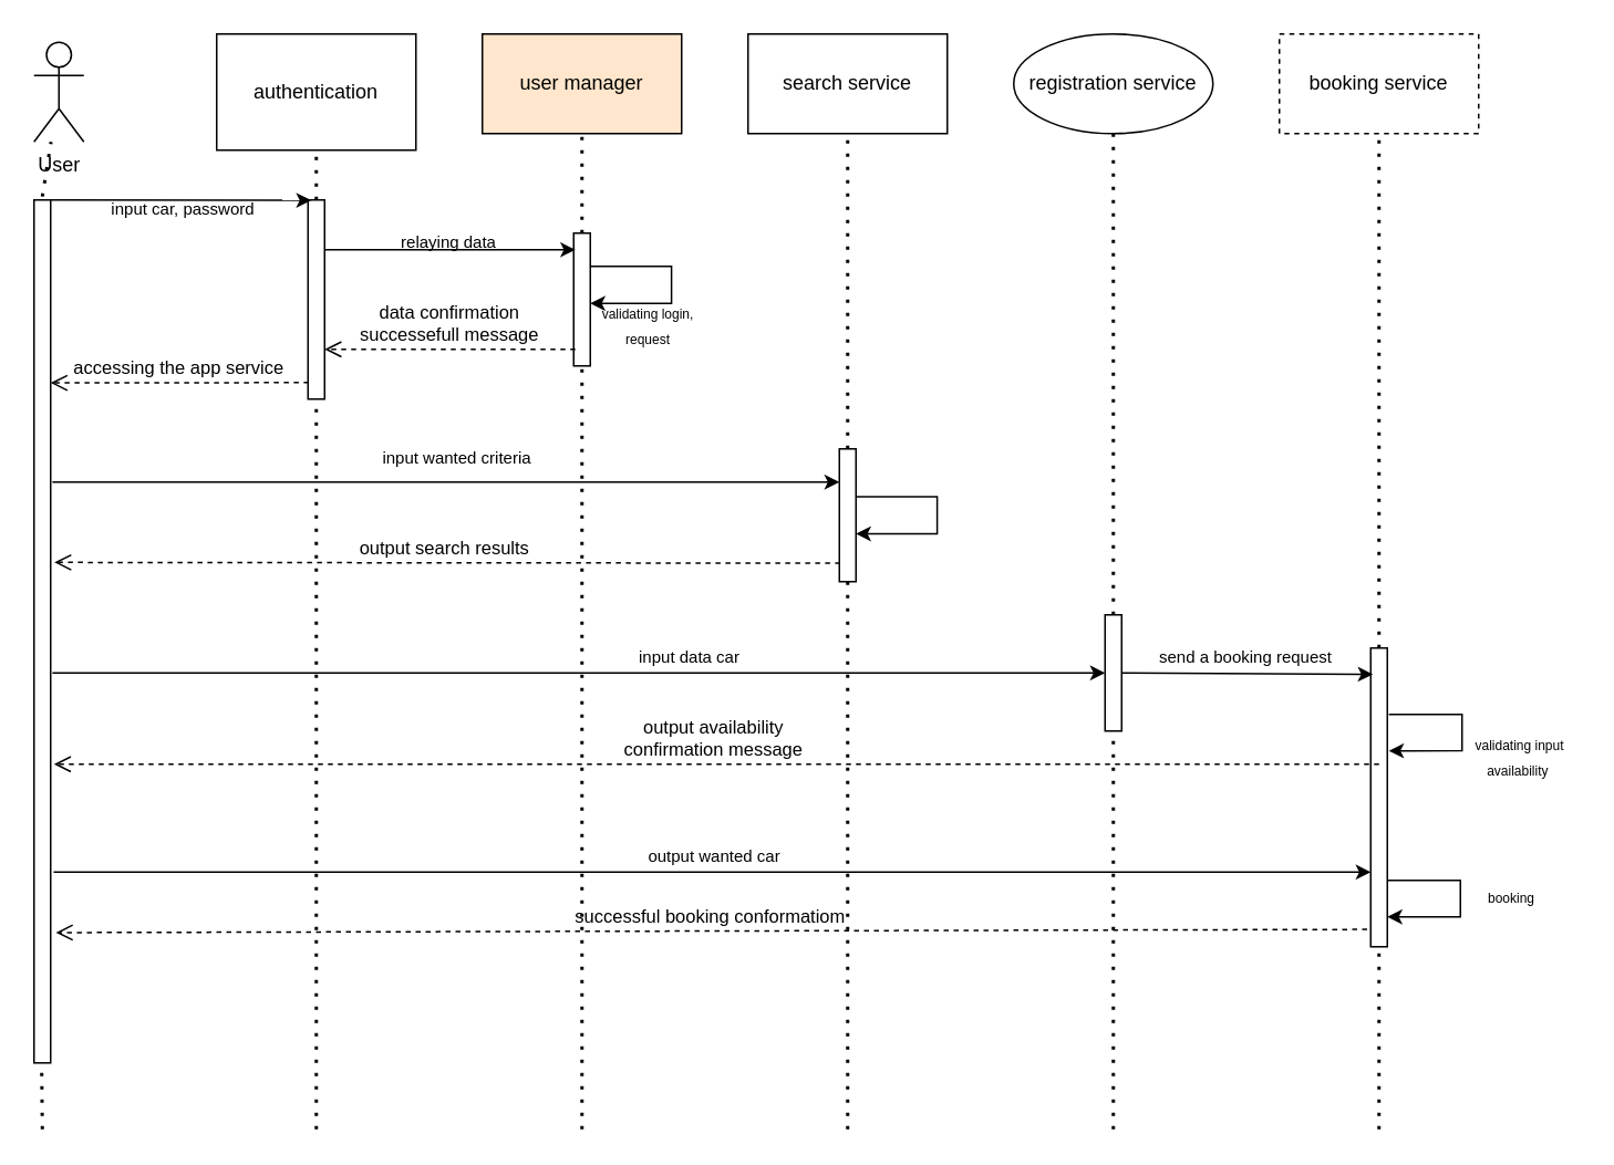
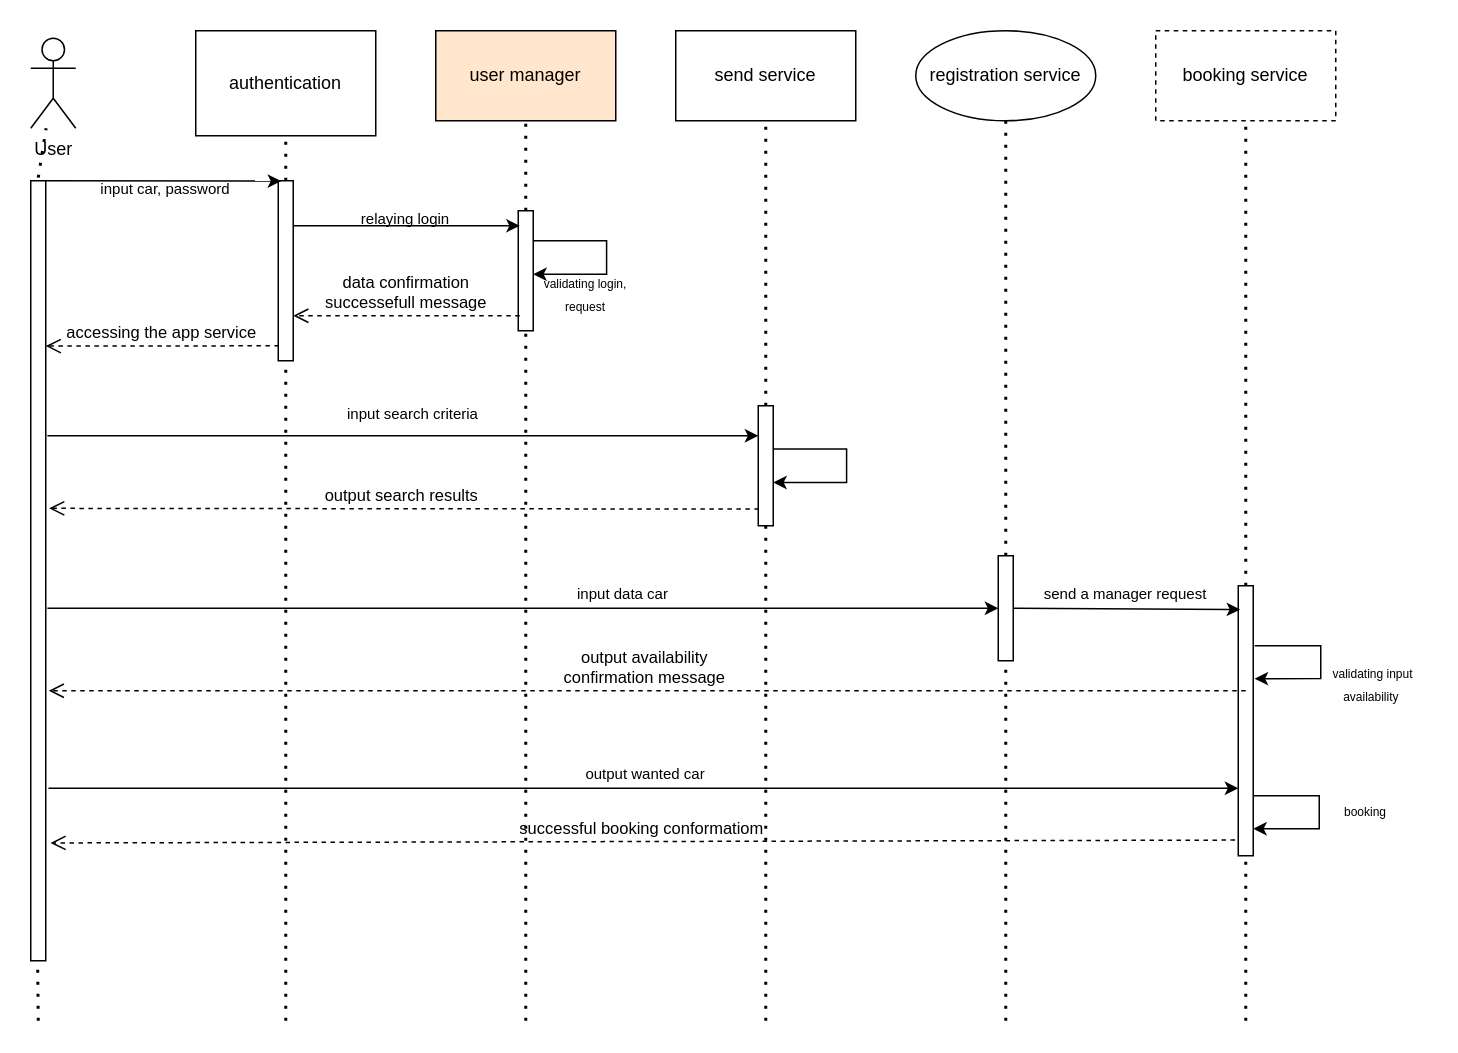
  <mxCell id="0" />
  <mxCell id="1" parent="0" />
  <mxCell id="2" value="User" style="shape=umlActor;verticalLabelPosition=bottom;verticalAlign=top;html=1;outlineConnect=0;" parent="1" vertex="1"><mxGeometry x="20" y="25" width="30" height="60" as="geometry" /></mxCell>
  <mxCell id="3" value="authentication" style="rounded=0;whiteSpace=wrap;html=1;" parent="1" vertex="1"><mxGeometry x="130" y="20" width="120" height="70" as="geometry" /></mxCell>
  <mxCell id="4" value="user manager" style="rounded=0;whiteSpace=wrap;html=1;fillColor=#ffe6cc;" parent="1" vertex="1"><mxGeometry x="290" y="20" width="120" height="60" as="geometry" /></mxCell>
- <mxCell id="5" value="search service" style="rounded=0;whiteSpace=wrap;html=1;" parent="1" vertex="1"><mxGeometry x="450" y="20" width="120" height="60" as="geometry" /></mxCell>
+ <mxCell id="5" value="send service" style="rounded=0;whiteSpace=wrap;html=1;" parent="1" vertex="1"><mxGeometry x="450" y="20" width="120" height="60" as="geometry" /></mxCell>
  <mxCell id="6" value="registration service" style="ellipse;whiteSpace=wrap;html=1;" parent="1" vertex="1"><mxGeometry x="610" y="20" width="120" height="60" as="geometry" /></mxCell>
  <mxCell id="7" value="booking service" style="rounded=0;whiteSpace=wrap;html=1;dashed=1;" parent="1" vertex="1"><mxGeometry x="770" y="20" width="120" height="60" as="geometry" /></mxCell>
  <mxCell id="8" value="" style="rounded=0;whiteSpace=wrap;html=1;" parent="1" vertex="1"><mxGeometry x="20" y="120" width="10" height="520" as="geometry" /></mxCell>
  <mxCell id="9" value="" style="rounded=0;whiteSpace=wrap;html=1;" parent="1" vertex="1"><mxGeometry x="185" y="120" width="10" height="120" as="geometry" /></mxCell>
  <mxCell id="10" value="&lt;font style=&quot;font-size: 10px;&quot;&gt;input car, password&lt;/font&gt;" style="text;html=1;align=center;verticalAlign=middle;whiteSpace=wrap;rounded=0;" parent="1" vertex="1"><mxGeometry x="40" y="120" width="140" height="10" as="geometry" /></mxCell>
  <mxCell id="11" value="" style="rounded=0;whiteSpace=wrap;html=1;" parent="1" vertex="1"><mxGeometry x="345" y="140" width="10" height="80" as="geometry" /></mxCell>
  <mxCell id="12" value="" style="endArrow=classic;html=1;rounded=0;exitX=0.903;exitY=0.028;exitDx=0;exitDy=0;exitPerimeter=0;entryX=0.1;entryY=0.04;entryDx=0;entryDy=0;entryPerimeter=0;" parent="1" edge="1"><mxGeometry width="50" height="50" relative="1" as="geometry"><mxPoint x="30" y="120" as="sourcePoint" /><mxPoint x="186.97" y="120.24" as="targetPoint" /></mxGeometry></mxCell>
  <mxCell id="13" value="" style="endArrow=classic;html=1;rounded=0;entryX=0.1;entryY=0.125;entryDx=0;entryDy=0;entryPerimeter=0;exitX=1;exitY=0.25;exitDx=0;exitDy=0;" parent="1" source="9" target="11" edge="1"><mxGeometry width="50" height="50" relative="1" as="geometry"><mxPoint x="200" y="160" as="sourcePoint" /><mxPoint x="348" y="151" as="targetPoint" /></mxGeometry></mxCell>
- <mxCell id="14" value="&lt;span style=&quot;font-size: 10px;&quot;&gt;relaying data&lt;/span&gt;" style="text;html=1;align=center;verticalAlign=middle;whiteSpace=wrap;rounded=0;" parent="1" vertex="1"><mxGeometry x="200" y="140" width="140" height="10" as="geometry" /></mxCell>
+ <mxCell id="14" value="&lt;span style=&quot;font-size: 10px;&quot;&gt;relaying login&lt;/span&gt;" style="text;html=1;align=center;verticalAlign=middle;whiteSpace=wrap;rounded=0;" parent="1" vertex="1"><mxGeometry x="200" y="140" width="140" height="10" as="geometry" /></mxCell>
  <mxCell id="15" value="" style="endArrow=none;dashed=1;html=1;dashPattern=1 3;strokeWidth=2;rounded=0;entryX=0.5;entryY=1;entryDx=0;entryDy=0;exitX=0.5;exitY=0;exitDx=0;exitDy=0;" parent="1" source="9" target="3" edge="1"><mxGeometry width="50" height="50" relative="1" as="geometry"><mxPoint x="240" y="140" as="sourcePoint" /><mxPoint x="290" y="90" as="targetPoint" /></mxGeometry></mxCell>
  <mxCell id="16" value="" style="endArrow=none;dashed=1;html=1;dashPattern=1 3;strokeWidth=2;rounded=0;entryX=0.5;entryY=1;entryDx=0;entryDy=0;exitX=0.5;exitY=0;exitDx=0;exitDy=0;" parent="1" source="11" target="4" edge="1"><mxGeometry width="50" height="50" relative="1" as="geometry"><mxPoint x="240" y="140" as="sourcePoint" /><mxPoint x="290" y="90" as="targetPoint" /></mxGeometry></mxCell>
  <mxCell id="17" value="accessing the app service" style="html=1;verticalAlign=bottom;endArrow=open;dashed=1;endSize=8;curved=0;rounded=0;exitX=0.043;exitY=0.917;exitDx=0;exitDy=0;exitPerimeter=0;entryX=1;entryY=0.212;entryDx=0;entryDy=0;entryPerimeter=0;" parent="1" source="9" target="8" edge="1"><mxGeometry x="0.004" relative="1" as="geometry"><mxPoint x="140" y="240" as="sourcePoint" /><mxPoint x="60" y="240" as="targetPoint" /><mxPoint as="offset" /></mxGeometry></mxCell>
  <mxCell id="18" value="data confirmation &lt;br&gt;successefull message" style="html=1;verticalAlign=bottom;endArrow=open;dashed=1;endSize=8;curved=0;rounded=0;exitX=0.1;exitY=0.875;exitDx=0;exitDy=0;exitPerimeter=0;entryX=1;entryY=0.75;entryDx=0;entryDy=0;" parent="1" source="11" target="9" edge="1"><mxGeometry x="0.004" relative="1" as="geometry"><mxPoint x="351" y="221" as="sourcePoint" /><mxPoint x="210" y="220" as="targetPoint" /><mxPoint as="offset" /></mxGeometry></mxCell>
  <mxCell id="19" value="&lt;font style=&quot;font-size: 8px;&quot;&gt;validating login, &lt;br&gt;request&lt;/font&gt;" style="text;html=1;align=center;verticalAlign=middle;whiteSpace=wrap;rounded=0;" parent="1" vertex="1"><mxGeometry x="360" y="190" width="60" height="10" as="geometry" /></mxCell>
  <mxCell id="20" value="" style="rounded=0;whiteSpace=wrap;html=1;" parent="1" vertex="1"><mxGeometry x="505" y="270" width="10" height="80" as="geometry" /></mxCell>
  <mxCell id="21" value="" style="rounded=0;whiteSpace=wrap;html=1;" parent="1" vertex="1"><mxGeometry x="665" y="370" width="10" height="70" as="geometry" /></mxCell>
  <mxCell id="22" value="" style="endArrow=none;dashed=1;html=1;dashPattern=1 3;strokeWidth=2;rounded=0;exitX=0.5;exitY=0;exitDx=0;exitDy=0;" parent="1" source="20" edge="1"><mxGeometry width="50" height="50" relative="1" as="geometry"><mxPoint x="509.66" y="150" as="sourcePoint" /><mxPoint x="510" y="80" as="targetPoint" /></mxGeometry></mxCell>
  <mxCell id="23" value="" style="endArrow=classic;html=1;rounded=0;entryX=0;entryY=0.25;entryDx=0;entryDy=0;exitX=1.11;exitY=0.327;exitDx=0;exitDy=0;exitPerimeter=0;" parent="1" source="8" target="20" edge="1"><mxGeometry width="50" height="50" relative="1" as="geometry"><mxPoint x="50" y="280" as="sourcePoint" /><mxPoint x="187" y="280" as="targetPoint" /></mxGeometry></mxCell>
  <mxCell id="24" value="&lt;font style=&quot;font-size: 10px;&quot;&gt;input data car&lt;/font&gt;" style="text;html=1;align=center;verticalAlign=middle;whiteSpace=wrap;rounded=0;" parent="1" vertex="1"><mxGeometry x="345" y="390" width="140" height="10" as="geometry" /></mxCell>
  <mxCell id="25" style="edgeStyle=orthogonalEdgeStyle;rounded=0;orthogonalLoop=1;jettySize=auto;html=1;entryX=1.014;entryY=0.404;entryDx=0;entryDy=0;entryPerimeter=0;exitX=1.014;exitY=0.125;exitDx=0;exitDy=0;exitPerimeter=0;" parent="1" edge="1"><mxGeometry relative="1" as="geometry"><mxPoint x="515" y="321.15" as="targetPoint" /><mxPoint x="515" y="298.83" as="sourcePoint" /><Array as="points"><mxPoint x="563.86" y="298.83" /><mxPoint x="563.86" y="320.83" /></Array></mxGeometry></mxCell>
  <mxCell id="26" value="output search results" style="html=1;verticalAlign=bottom;endArrow=open;dashed=1;endSize=8;curved=0;rounded=0;exitX=0.043;exitY=0.861;exitDx=0;exitDy=0;exitPerimeter=0;entryX=1.229;entryY=0.42;entryDx=0;entryDy=0;entryPerimeter=0;" parent="1" source="20" target="8" edge="1"><mxGeometry x="0.004" relative="1" as="geometry"><mxPoint x="345" y="330" as="sourcePoint" /><mxPoint x="40" y="340" as="targetPoint" /><mxPoint as="offset" /></mxGeometry></mxCell>
  <mxCell id="27" value="" style="endArrow=none;dashed=1;html=1;dashPattern=1 3;strokeWidth=2;rounded=0;exitX=0.5;exitY=-0.004;exitDx=0;exitDy=0;exitPerimeter=0;" parent="1" source="8" target="2" edge="1"><mxGeometry width="50" height="50" relative="1" as="geometry"><mxPoint x="30" y="120" as="sourcePoint" /><mxPoint x="34.58" y="80" as="targetPoint" /></mxGeometry></mxCell>
  <mxCell id="28" value="" style="rounded=0;whiteSpace=wrap;html=1;" parent="1" vertex="1"><mxGeometry x="825" y="390" width="10" height="180" as="geometry" /></mxCell>
  <mxCell id="29" value="" style="endArrow=none;dashed=1;html=1;dashPattern=1 3;strokeWidth=2;rounded=0;exitX=0.5;exitY=0;exitDx=0;exitDy=0;entryX=0.5;entryY=1;entryDx=0;entryDy=0;" parent="1" source="21" target="6" edge="1"><mxGeometry width="50" height="50" relative="1" as="geometry"><mxPoint x="675" y="290" as="sourcePoint" /><mxPoint x="675" y="100" as="targetPoint" /></mxGeometry></mxCell>
  <mxCell id="30" value="" style="endArrow=none;dashed=1;html=1;dashPattern=1 3;strokeWidth=2;rounded=0;exitX=0.5;exitY=0;exitDx=0;exitDy=0;entryX=0.5;entryY=1;entryDx=0;entryDy=0;" parent="1" source="28" target="7" edge="1"><mxGeometry width="50" height="50" relative="1" as="geometry"><mxPoint x="835" y="390" as="sourcePoint" /><mxPoint x="835" y="100" as="targetPoint" /></mxGeometry></mxCell>
  <mxCell id="31" value="" style="endArrow=classic;html=1;rounded=0;entryX=0;entryY=0.5;entryDx=0;entryDy=0;exitX=1.11;exitY=0.548;exitDx=0;exitDy=0;exitPerimeter=0;" parent="1" source="8" target="21" edge="1"><mxGeometry width="50" height="50" relative="1" as="geometry"><mxPoint x="170" y="410" as="sourcePoint" /><mxPoint x="630" y="405" as="targetPoint" /></mxGeometry></mxCell>
- <mxCell id="32" value="&lt;font style=&quot;font-size: 10px;&quot;&gt;input wanted criteria&lt;/font&gt;" style="text;html=1;align=center;verticalAlign=middle;whiteSpace=wrap;rounded=0;" parent="1" vertex="1"><mxGeometry x="205" y="270" width="140" height="10" as="geometry" /></mxCell>
+ <mxCell id="32" value="&lt;font style=&quot;font-size: 10px;&quot;&gt;input search criteria&lt;/font&gt;" style="text;html=1;align=center;verticalAlign=middle;whiteSpace=wrap;rounded=0;" parent="1" vertex="1"><mxGeometry x="205" y="270" width="140" height="10" as="geometry" /></mxCell>
  <mxCell id="33" value="" style="endArrow=classic;html=1;rounded=0;exitX=1;exitY=0.5;exitDx=0;exitDy=0;entryX=0.128;entryY=0.088;entryDx=0;entryDy=0;entryPerimeter=0;" parent="1" source="21" target="28" edge="1"><mxGeometry width="50" height="50" relative="1" as="geometry"><mxPoint x="680" y="410" as="sourcePoint" /><mxPoint x="820" y="430" as="targetPoint" /></mxGeometry></mxCell>
- <mxCell id="34" value="&lt;span style=&quot;font-size: 10px;&quot;&gt;send a booking request&lt;/span&gt;" style="text;html=1;align=center;verticalAlign=middle;whiteSpace=wrap;rounded=0;" parent="1" vertex="1"><mxGeometry x="680" y="390" width="140" height="10" as="geometry" /></mxCell>
+ <mxCell id="34" value="&lt;span style=&quot;font-size: 10px;&quot;&gt;send a manager request&lt;/span&gt;" style="text;html=1;align=center;verticalAlign=middle;whiteSpace=wrap;rounded=0;" parent="1" vertex="1"><mxGeometry x="680" y="390" width="140" height="10" as="geometry" /></mxCell>
  <mxCell id="35" style="edgeStyle=orthogonalEdgeStyle;rounded=0;orthogonalLoop=1;jettySize=auto;html=1;entryX=1.093;entryY=0.344;entryDx=0;entryDy=0;entryPerimeter=0;exitX=1.093;exitY=0.222;exitDx=0;exitDy=0;exitPerimeter=0;" parent="1" source="28" target="28" edge="1"><mxGeometry relative="1" as="geometry"><mxPoint x="850" y="452" as="targetPoint" /><mxPoint x="850" y="430" as="sourcePoint" /><Array as="points"><mxPoint x="880" y="430" /><mxPoint x="880" y="452" /></Array></mxGeometry></mxCell>
  <mxCell id="36" value="&lt;font style=&quot;&quot;&gt;&lt;font style=&quot;font-size: 8px;&quot;&gt;validating&amp;nbsp;input availability&amp;nbsp;&lt;/font&gt;&lt;br&gt;&lt;/font&gt;" style="text;html=1;align=center;verticalAlign=middle;whiteSpace=wrap;rounded=0;" parent="1" vertex="1"><mxGeometry x="880" y="440" width="70" height="30" as="geometry" /></mxCell>
  <mxCell id="37" value="output availability&lt;br&gt;confirmation message" style="html=1;verticalAlign=bottom;endArrow=open;dashed=1;endSize=8;curved=0;rounded=0;entryX=0.903;entryY=0.692;entryDx=0;entryDy=0;entryPerimeter=0;exitX=0.5;exitY=0.389;exitDx=0;exitDy=0;exitPerimeter=0;" parent="1" source="28" edge="1"><mxGeometry x="0.004" relative="1" as="geometry"><mxPoint x="820" y="460" as="sourcePoint" /><mxPoint x="32.02" y="460" as="targetPoint" /><mxPoint as="offset" /></mxGeometry></mxCell>
  <mxCell id="38" value="" style="endArrow=classic;html=1;rounded=0;entryX=0;entryY=0.75;entryDx=0;entryDy=0;exitX=1.179;exitY=0.779;exitDx=0;exitDy=0;exitPerimeter=0;" parent="1" source="8" target="28" edge="1"><mxGeometry width="50" height="50" relative="1" as="geometry"><mxPoint x="33" y="531" as="sourcePoint" /><mxPoint x="680" y="560" as="targetPoint" /></mxGeometry></mxCell>
  <mxCell id="39" value="&lt;font style=&quot;font-size: 10px;&quot;&gt;output wanted car&lt;/font&gt;" style="text;html=1;align=center;verticalAlign=middle;whiteSpace=wrap;rounded=0;" parent="1" vertex="1"><mxGeometry x="360" y="510" width="140" height="10" as="geometry" /></mxCell>
  <mxCell id="40" style="edgeStyle=orthogonalEdgeStyle;rounded=0;orthogonalLoop=1;jettySize=auto;html=1;entryX=1.093;entryY=0.344;entryDx=0;entryDy=0;entryPerimeter=0;exitX=1.093;exitY=0.222;exitDx=0;exitDy=0;exitPerimeter=0;" parent="1" edge="1"><mxGeometry relative="1" as="geometry"><mxPoint x="835" y="552" as="targetPoint" /><mxPoint x="835" y="530" as="sourcePoint" /><Array as="points"><mxPoint x="879" y="530" /><mxPoint x="879" y="552" /></Array></mxGeometry></mxCell>
  <mxCell id="41" value="&lt;font style=&quot;&quot;&gt;&lt;font style=&quot;font-size: 8px;&quot;&gt;booking&lt;/font&gt;&lt;br&gt;&lt;/font&gt;" style="text;html=1;align=center;verticalAlign=middle;whiteSpace=wrap;rounded=0;" parent="1" vertex="1"><mxGeometry x="875" y="525" width="70" height="30" as="geometry" /></mxCell>
  <mxCell id="42" value="successful booking conformatiom" style="html=1;verticalAlign=bottom;endArrow=open;dashed=1;endSize=8;curved=0;rounded=0;exitX=-0.217;exitY=0.942;exitDx=0;exitDy=0;exitPerimeter=0;entryX=1.317;entryY=0.849;entryDx=0;entryDy=0;entryPerimeter=0;" parent="1" source="28" target="8" edge="1"><mxGeometry x="0.004" relative="1" as="geometry"><mxPoint x="797" y="560" as="sourcePoint" /><mxPoint x="50" y="560" as="targetPoint" /><mxPoint as="offset" /></mxGeometry></mxCell>
  <mxCell id="43" value="" style="endArrow=none;dashed=1;html=1;dashPattern=1 3;strokeWidth=2;rounded=0;entryX=0.5;entryY=1;entryDx=0;entryDy=0;" parent="1" target="9" edge="1"><mxGeometry width="50" height="50" relative="1" as="geometry"><mxPoint x="190" y="680" as="sourcePoint" /><mxPoint x="189.5" y="285" as="targetPoint" /></mxGeometry></mxCell>
  <mxCell id="44" value="" style="endArrow=none;dashed=1;html=1;dashPattern=1 3;strokeWidth=2;rounded=0;entryX=0.5;entryY=1;entryDx=0;entryDy=0;" parent="1" target="11" edge="1"><mxGeometry width="50" height="50" relative="1" as="geometry"><mxPoint x="350" y="680" as="sourcePoint" /><mxPoint x="330" y="265" as="targetPoint" /></mxGeometry></mxCell>
  <mxCell id="45" value="" style="endArrow=none;dashed=1;html=1;dashPattern=1 3;strokeWidth=2;rounded=0;entryX=0.5;entryY=1;entryDx=0;entryDy=0;" parent="1" target="20" edge="1"><mxGeometry width="50" height="50" relative="1" as="geometry"><mxPoint x="510" y="680" as="sourcePoint" /><mxPoint x="509.41" y="390" as="targetPoint" /></mxGeometry></mxCell>
  <mxCell id="46" value="" style="endArrow=none;dashed=1;html=1;dashPattern=1 3;strokeWidth=2;rounded=0;entryX=0.5;entryY=1;entryDx=0;entryDy=0;" parent="1" edge="1"><mxGeometry width="50" height="50" relative="1" as="geometry"><mxPoint x="25" y="680" as="sourcePoint" /><mxPoint x="24.58" y="640" as="targetPoint" /></mxGeometry></mxCell>
  <mxCell id="47" value="" style="endArrow=none;dashed=1;html=1;dashPattern=1 3;strokeWidth=2;rounded=0;entryX=0.5;entryY=1;entryDx=0;entryDy=0;" parent="1" target="21" edge="1"><mxGeometry width="50" height="50" relative="1" as="geometry"><mxPoint x="670" y="680" as="sourcePoint" /><mxPoint x="665" y="490" as="targetPoint" /></mxGeometry></mxCell>
  <mxCell id="48" value="" style="endArrow=none;dashed=1;html=1;dashPattern=1 3;strokeWidth=2;rounded=0;entryX=0.5;entryY=1;entryDx=0;entryDy=0;" parent="1" target="28" edge="1"><mxGeometry width="50" height="50" relative="1" as="geometry"><mxPoint x="830" y="680" as="sourcePoint" /><mxPoint x="1010" y="480" as="targetPoint" /></mxGeometry></mxCell>
  <mxCell id="49" style="edgeStyle=orthogonalEdgeStyle;rounded=0;orthogonalLoop=1;jettySize=auto;html=1;entryX=1.014;entryY=0.404;entryDx=0;entryDy=0;entryPerimeter=0;exitX=1.014;exitY=0.125;exitDx=0;exitDy=0;exitPerimeter=0;" edge="1" parent="1"><mxGeometry relative="1" as="geometry"><mxPoint x="355" y="182.32" as="targetPoint" /><mxPoint x="355" y="160" as="sourcePoint" /><Array as="points"><mxPoint x="403.86" y="160" /><mxPoint x="403.86" y="182" /></Array></mxGeometry></mxCell>
